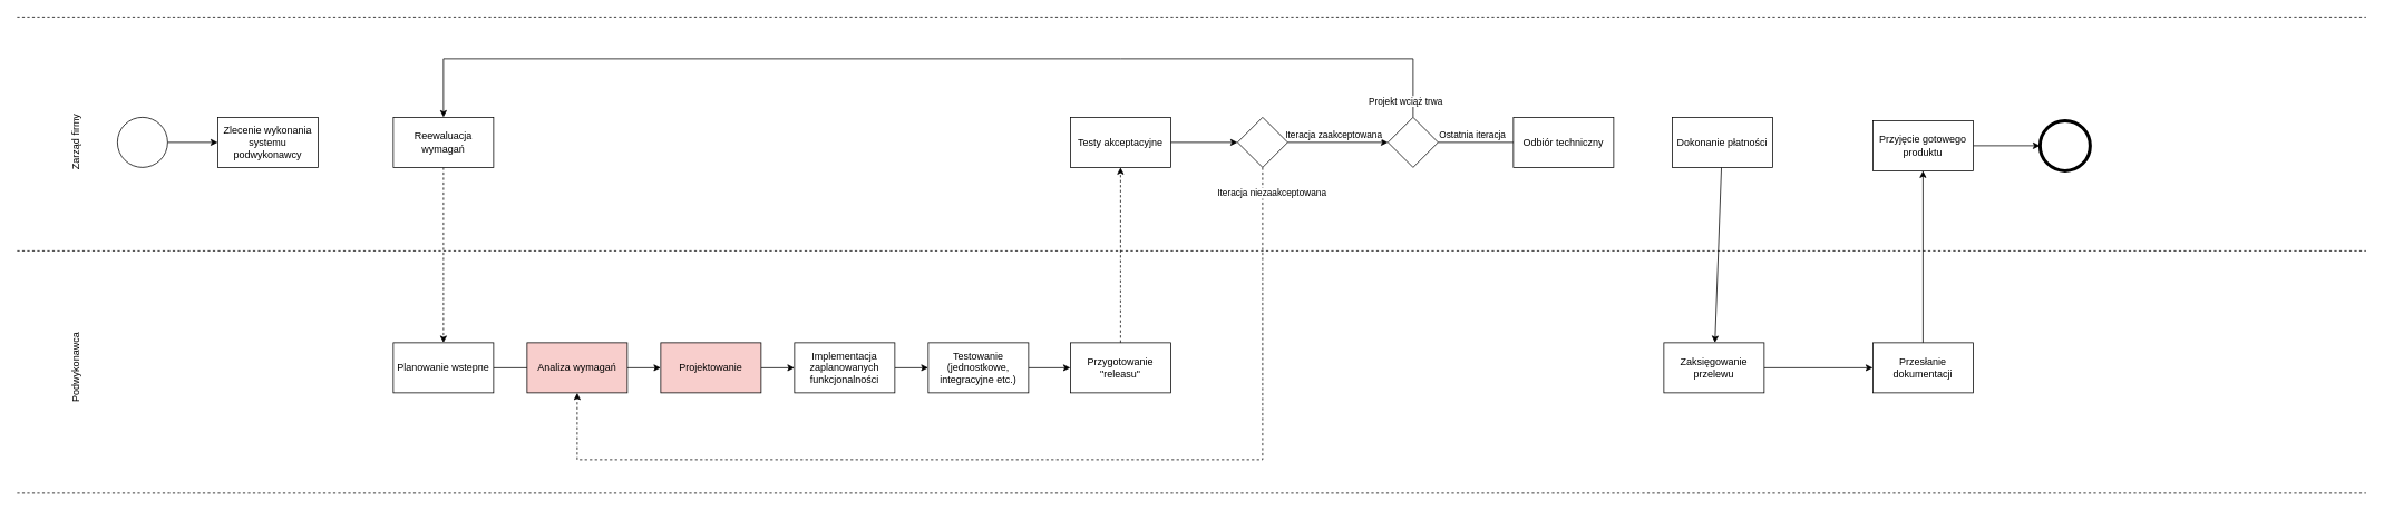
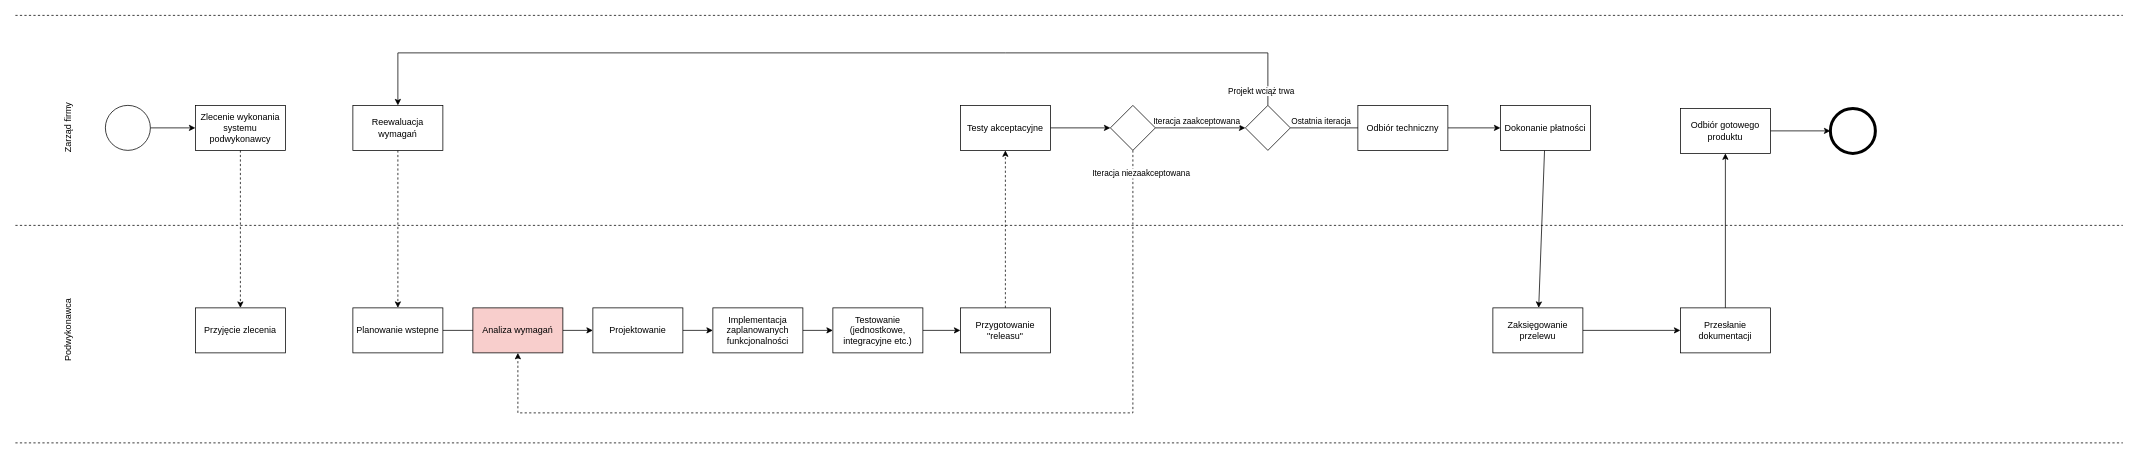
  <mxCell id="0" />
  <mxCell id="1" parent="0" />
  <mxCell id="2" value="Zarząd firmy" style="text;html=1;align=center;verticalAlign=middle;resizable=0;points=[];autosize=1;strokeColor=none;fillColor=none;rotation=-90;" vertex="1" parent="1"><mxGeometry x="50" y="160" width="80" height="20" as="geometry" /></mxCell>
  <mxCell id="3" style="edgeStyle=none;html=1;entryX=0;entryY=0.5;entryDx=0;entryDy=0;" edge="1" parent="1" source="4" target="5"><mxGeometry relative="1" as="geometry" /></mxCell>
  <mxCell id="4" value="" style="ellipse;whiteSpace=wrap;html=1;aspect=fixed;strokeWidth=1;" vertex="1" parent="1"><mxGeometry x="140" y="140" width="60" height="60" as="geometry" /></mxCell>
  <mxCell id="5" value="Zlecenie wykonania systemu podwykonawcy" style="rounded=0;whiteSpace=wrap;html=1;" vertex="1" parent="1"><mxGeometry x="260" y="140" width="120" height="60" as="geometry" /></mxCell>
  <mxCell id="6" value="" style="endArrow=none;dashed=1;html=1;" edge="1" parent="1"><mxGeometry width="50" height="50" relative="1" as="geometry"><mxPoint x="20" y="20" as="sourcePoint" /><mxPoint x="2830" y="20" as="targetPoint" /></mxGeometry></mxCell>
  <mxCell id="7" value="Podwykonawca" style="text;html=1;align=center;verticalAlign=middle;resizable=0;points=[];autosize=1;strokeColor=none;fillColor=none;rotation=-90;" vertex="1" parent="1"><mxGeometry x="40" y="430" width="100" height="20" as="geometry" /></mxCell>
  <mxCell id="8" value="" style="endArrow=none;dashed=1;html=1;" edge="1" parent="1"><mxGeometry width="50" height="50" relative="1" as="geometry"><mxPoint x="20" y="300" as="sourcePoint" /><mxPoint x="2830" y="300" as="targetPoint" /></mxGeometry></mxCell>
  <mxCell id="9" value="" style="endArrow=none;dashed=1;html=1;" edge="1" parent="1"><mxGeometry width="50" height="50" relative="1" as="geometry"><mxPoint x="20" y="590" as="sourcePoint" /><mxPoint x="2830" y="590" as="targetPoint" /></mxGeometry></mxCell>
+ <mxCell id="10" value="Przyjęcie zlecenia" style="rounded=0;whiteSpace=wrap;html=1;" vertex="1" parent="1"><mxGeometry x="260" y="410" width="120" height="60" as="geometry" /></mxCell>
  <mxCell id="11" style="edgeStyle=none;html=1;" edge="1" parent="1" source="12"><mxGeometry relative="1" as="geometry"><mxPoint x="690" y="440" as="targetPoint" /></mxGeometry></mxCell>
  <mxCell id="12" value="Planowanie wstepne" style="rounded=0;whiteSpace=wrap;html=1;" vertex="1" parent="1"><mxGeometry x="470" y="410" width="120" height="60" as="geometry" /></mxCell>
+ <mxCell id="13" value="" style="endArrow=classic;html=1;entryX=0.5;entryY=0;entryDx=0;entryDy=0;exitX=0.5;exitY=1;exitDx=0;exitDy=0;dashed=1;" edge="1" parent="1" source="5" target="10"><mxGeometry width="50" height="50" relative="1" as="geometry"><mxPoint x="295" y="260" as="sourcePoint" /><mxPoint x="345" y="210" as="targetPoint" /></mxGeometry></mxCell>
  <mxCell id="14" style="edgeStyle=none;html=1;dashed=1;" edge="1" parent="1" source="15" target="17"><mxGeometry relative="1" as="geometry"><mxPoint x="1340" y="210" as="targetPoint" /></mxGeometry></mxCell>
  <mxCell id="15" value="Przygotowanie &quot;releasu&quot;" style="rounded=0;whiteSpace=wrap;html=1;" vertex="1" parent="1"><mxGeometry x="1280" y="410" width="120" height="60" as="geometry" /></mxCell>
  <mxCell id="16" style="edgeStyle=none;html=1;entryX=0;entryY=0.5;entryDx=0;entryDy=0;" edge="1" parent="1" source="17" target="21"><mxGeometry relative="1" as="geometry"><mxPoint x="1480" y="170" as="targetPoint" /></mxGeometry></mxCell>
  <mxCell id="17" value="Testy akceptacyjne" style="rounded=0;whiteSpace=wrap;html=1;" vertex="1" parent="1"><mxGeometry x="1280" y="140" width="120" height="60" as="geometry" /></mxCell>
  <mxCell id="18" style="edgeStyle=none;html=1;exitX=0.5;exitY=1;exitDx=0;exitDy=0;entryX=0.5;entryY=1;entryDx=0;entryDy=0;rounded=0;dashed=1;" edge="1" parent="1" source="21" target="39"><mxGeometry relative="1" as="geometry"><mxPoint x="750" y="470" as="targetPoint" /><Array as="points"><mxPoint x="1510" y="550" /><mxPoint x="1160" y="550" /><mxPoint x="750" y="550" /><mxPoint x="690" y="550" /></Array></mxGeometry></mxCell>
  <mxCell id="19" style="edgeStyle=none;rounded=0;html=1;entryX=0;entryY=0.5;entryDx=0;entryDy=0;" edge="1" parent="1" source="21" target="29"><mxGeometry relative="1" as="geometry"><mxPoint x="1670" y="170" as="targetPoint" /></mxGeometry></mxCell>
  <mxCell id="20" value="Iteracja zaakceptowana" style="edgeLabel;html=1;align=center;verticalAlign=middle;resizable=0;points=[];" vertex="1" connectable="0" parent="19"><mxGeometry x="-0.328" y="-1" relative="1" as="geometry"><mxPoint x="14" y="-11" as="offset" /></mxGeometry></mxCell>
  <mxCell id="21" value="" style="rhombus;whiteSpace=wrap;html=1;" vertex="1" parent="1"><mxGeometry x="1480" y="140" width="60" height="60" as="geometry" /></mxCell>
  <mxCell id="22" value="Iteracja niezaakceptowana" style="edgeLabel;html=1;align=center;verticalAlign=middle;resizable=0;points=[];" connectable="0" vertex="1" parent="1"><mxGeometry x="1520" y="230" as="geometry" /></mxCell>
  <mxCell id="23" style="edgeStyle=none;rounded=0;html=1;entryX=0.5;entryY=0;entryDx=0;entryDy=0;dashed=1;" edge="1" parent="1" source="24" target="12"><mxGeometry relative="1" as="geometry" /></mxCell>
  <mxCell id="24" value="Reewaluacja wymagań" style="rounded=0;whiteSpace=wrap;html=1;" vertex="1" parent="1"><mxGeometry x="470" y="140" width="120" height="60" as="geometry" /></mxCell>
  <mxCell id="25" style="edgeStyle=none;rounded=0;html=1;entryX=0;entryY=0.5;entryDx=0;entryDy=0;" edge="1" parent="1" source="29" target="31"><mxGeometry relative="1" as="geometry"><mxPoint x="1930" y="170" as="targetPoint" /><Array as="points"><mxPoint x="1860" y="170" /></Array></mxGeometry></mxCell>
  <mxCell id="26" value="Ostatnia iteracja" style="edgeLabel;html=1;align=center;verticalAlign=middle;resizable=0;points=[];" vertex="1" connectable="0" parent="25"><mxGeometry x="-0.348" relative="1" as="geometry"><mxPoint x="-22" y="-10" as="offset" /></mxGeometry></mxCell>
  <mxCell id="27" style="edgeStyle=none;rounded=0;html=1;entryX=0.5;entryY=0;entryDx=0;entryDy=0;" edge="1" parent="1" source="29" target="24"><mxGeometry relative="1" as="geometry"><Array as="points"><mxPoint x="1690" y="70" /><mxPoint x="1340" y="70" /><mxPoint x="530" y="70" /></Array></mxGeometry></mxCell>
  <mxCell id="28" value="Projekt wciąż trwa" style="edgeLabel;html=1;align=center;verticalAlign=middle;resizable=0;points=[];" vertex="1" connectable="0" parent="27"><mxGeometry x="-0.684" y="-2" relative="1" as="geometry"><mxPoint x="125" y="52" as="offset" /></mxGeometry></mxCell>
  <mxCell id="29" value="" style="rhombus;whiteSpace=wrap;html=1;" vertex="1" parent="1"><mxGeometry x="1660" y="140" width="60" height="60" as="geometry" /></mxCell>
+ <mxCell id="30" style="edgeStyle=none;html=1;exitX=1;exitY=0.5;exitDx=0;exitDy=0;entryX=0;entryY=0.5;entryDx=0;entryDy=0;" edge="1" parent="1" source="31" target="33"><mxGeometry relative="1" as="geometry" /></mxCell>
  <mxCell id="31" value="Odbiór techniczny" style="rounded=0;whiteSpace=wrap;html=1;" vertex="1" parent="1"><mxGeometry x="1810" y="140" width="120" height="60" as="geometry" /></mxCell>
  <mxCell id="32" style="edgeStyle=none;html=1;" edge="1" parent="1" source="33" target="35"><mxGeometry relative="1" as="geometry" /></mxCell>
  <mxCell id="33" value="Dokonanie płatności" style="rounded=0;whiteSpace=wrap;html=1;" vertex="1" parent="1"><mxGeometry x="2000" y="140" width="120" height="60" as="geometry" /></mxCell>
  <mxCell id="34" style="edgeStyle=none;html=1;exitX=1;exitY=0.5;exitDx=0;exitDy=0;" edge="1" parent="1" source="35" target="37"><mxGeometry relative="1" as="geometry" /></mxCell>
  <mxCell id="35" value="Zaksięgowanie przelewu" style="rounded=0;whiteSpace=wrap;html=1;" vertex="1" parent="1"><mxGeometry x="1990" y="410" width="120" height="60" as="geometry" /></mxCell>
  <mxCell id="36" style="edgeStyle=none;html=1;entryX=0.5;entryY=1;entryDx=0;entryDy=0;" edge="1" parent="1" source="37" target="43"><mxGeometry relative="1" as="geometry" /></mxCell>
  <mxCell id="37" value="Przesłanie dokumentacji" style="rounded=0;whiteSpace=wrap;html=1;" vertex="1" parent="1"><mxGeometry x="2240" y="410" width="120" height="60" as="geometry" /></mxCell>
  <mxCell id="38" style="edgeStyle=none;rounded=0;html=1;entryX=0;entryY=0.5;entryDx=0;entryDy=0;" edge="1" parent="1" source="39" target="41"><mxGeometry relative="1" as="geometry" /></mxCell>
  <mxCell id="39" value="Analiza wymagań" style="whiteSpace=wrap;html=1;fillColor=#f8cecc;" vertex="1" parent="1"><mxGeometry x="630" y="410" width="120" height="60" as="geometry" /></mxCell>
  <mxCell id="40" style="edgeStyle=none;rounded=0;html=1;entryX=0;entryY=0.5;entryDx=0;entryDy=0;" edge="1" parent="1" source="41" target="46"><mxGeometry relative="1" as="geometry" /></mxCell>
- <mxCell id="41" value="Projektowanie" style="whiteSpace=wrap;html=1;fillColor=#f8cecc;" vertex="1" parent="1"><mxGeometry x="790" y="410" width="120" height="60" as="geometry" /></mxCell>
+ <mxCell id="41" value="Projektowanie" style="whiteSpace=wrap;html=1;" vertex="1" parent="1"><mxGeometry x="790" y="410" width="120" height="60" as="geometry" /></mxCell>
  <mxCell id="42" style="edgeStyle=none;html=1;exitX=1;exitY=0.5;exitDx=0;exitDy=0;entryX=0;entryY=0.5;entryDx=0;entryDy=0;" edge="1" parent="1" source="43" target="44"><mxGeometry relative="1" as="geometry" /></mxCell>
- <mxCell id="43" value="Przyjęcie gotowego produktu" style="rounded=0;whiteSpace=wrap;html=1;" vertex="1" parent="1"><mxGeometry x="2240" y="144" width="120" height="60" as="geometry" /></mxCell>
+ <mxCell id="43" value="Odbiór gotowego produktu" style="rounded=0;whiteSpace=wrap;html=1;" vertex="1" parent="1"><mxGeometry x="2240" y="144" width="120" height="60" as="geometry" /></mxCell>
  <mxCell id="44" value="" style="ellipse;whiteSpace=wrap;html=1;aspect=fixed;strokeWidth=4;" vertex="1" parent="1"><mxGeometry x="2440" y="144" width="60" height="60" as="geometry" /></mxCell>
  <mxCell id="45" style="edgeStyle=none;rounded=0;html=1;entryX=0;entryY=0.5;entryDx=0;entryDy=0;" edge="1" parent="1" source="46" target="48"><mxGeometry relative="1" as="geometry" /></mxCell>
  <mxCell id="46" value="Implementacja zaplanowanych funkcjonalności" style="whiteSpace=wrap;html=1;" vertex="1" parent="1"><mxGeometry x="950" y="410" width="120" height="60" as="geometry" /></mxCell>
  <mxCell id="47" style="edgeStyle=none;html=1;exitX=1;exitY=0.5;exitDx=0;exitDy=0;entryX=0;entryY=0.5;entryDx=0;entryDy=0;" edge="1" parent="1" source="48" target="15"><mxGeometry relative="1" as="geometry" /></mxCell>
  <mxCell id="48" value="Testowanie (jednostkowe, integracyjne etc.)" style="whiteSpace=wrap;html=1;" vertex="1" parent="1"><mxGeometry x="1110" y="410" width="120" height="60" as="geometry" /></mxCell>
